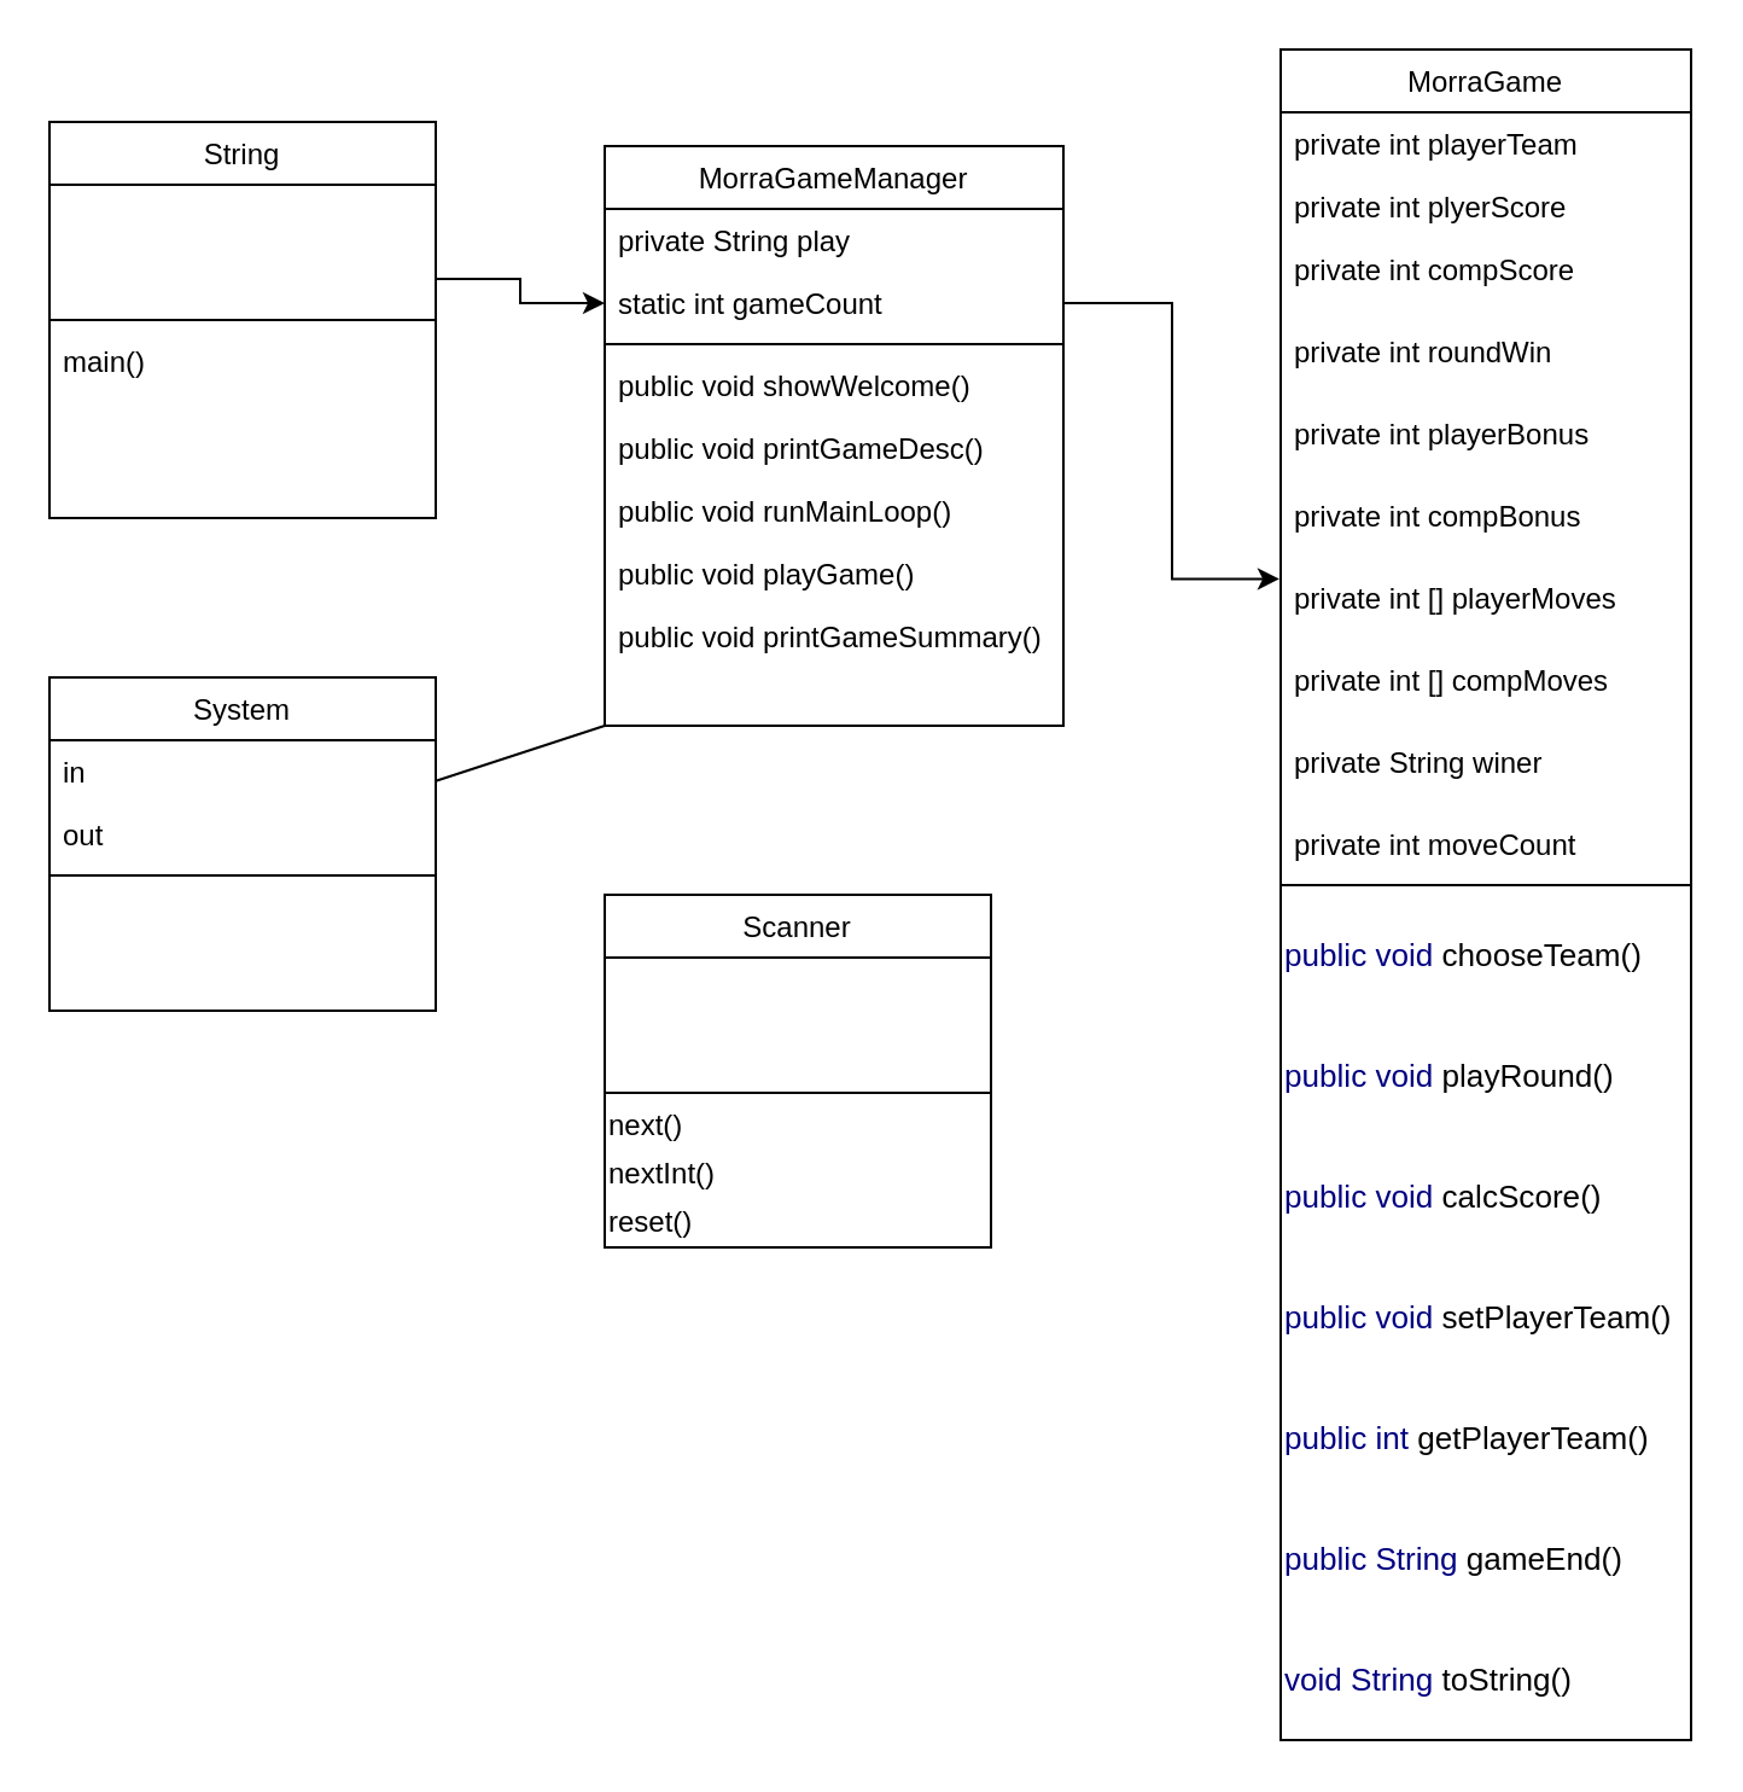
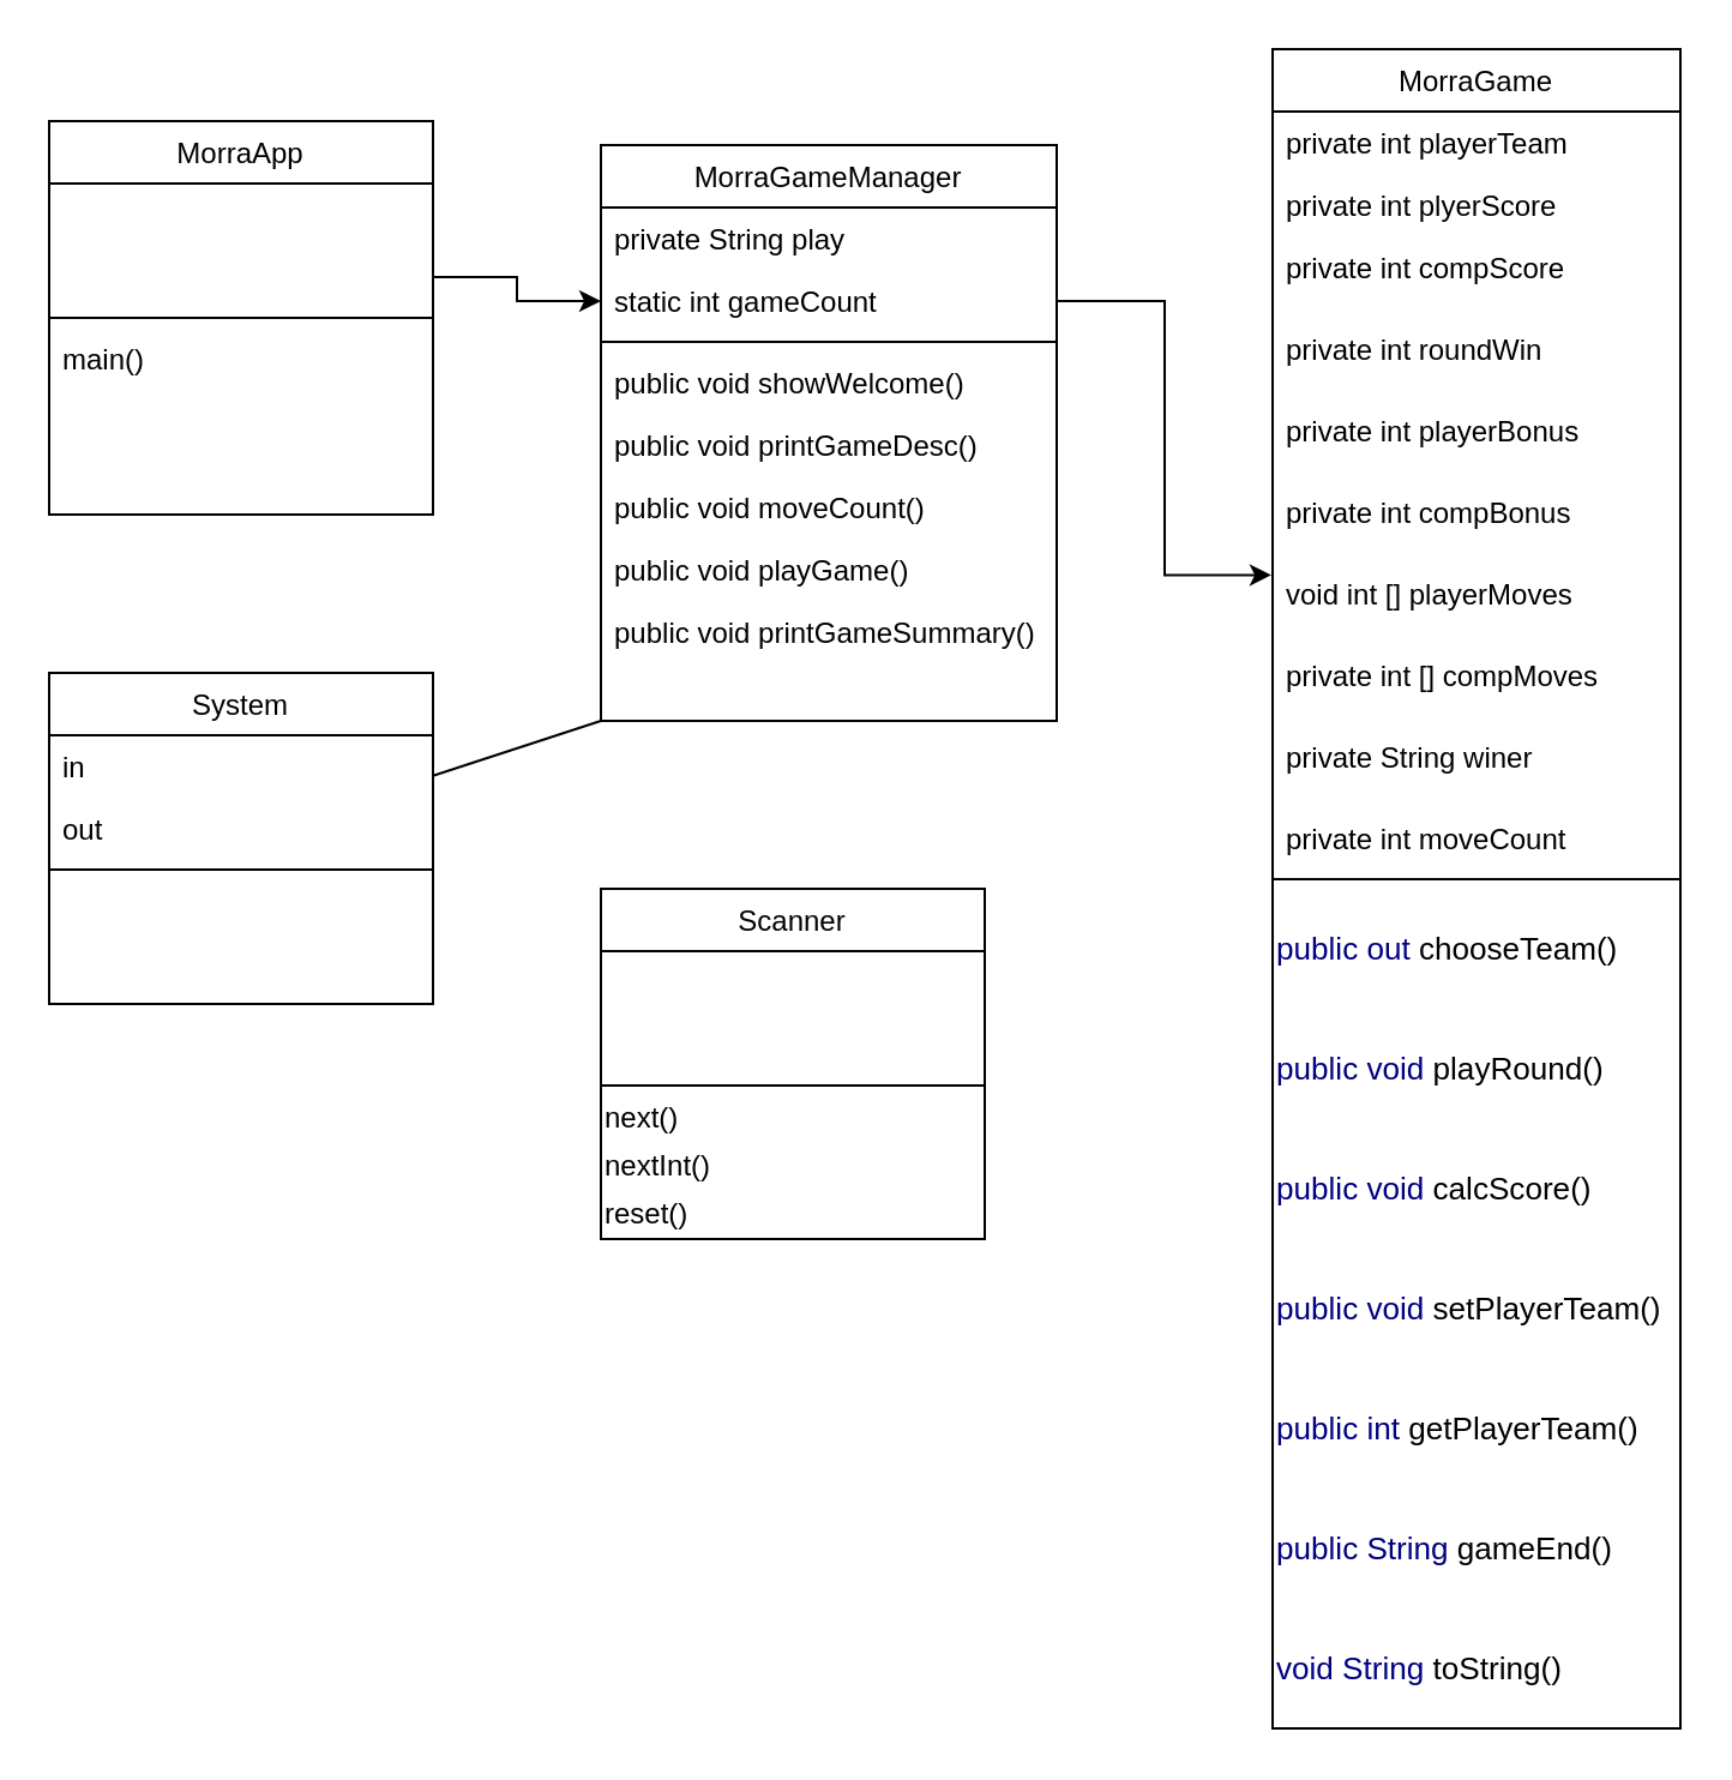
  <mxCell id="0" />
  <mxCell id="1" parent="0" />
- <mxCell id="2" value="String" style="swimlane;fontStyle=0;align=center;verticalAlign=top;childLayout=stackLayout;horizontal=1;startSize=26;horizontalStack=0;resizeParent=1;resizeLast=0;collapsible=1;marginBottom=0;rounded=0;shadow=0;strokeWidth=1;" parent="1" vertex="1"><mxGeometry x="20" y="50" width="160" height="164" as="geometry"><mxRectangle x="230" y="140" width="160" height="26" as="alternateBounds" /></mxGeometry></mxCell>
+ <mxCell id="2" value="MorraApp" style="swimlane;fontStyle=0;align=center;verticalAlign=top;childLayout=stackLayout;horizontal=1;startSize=26;horizontalStack=0;resizeParent=1;resizeLast=0;collapsible=1;marginBottom=0;rounded=0;shadow=0;strokeWidth=1;" parent="1" vertex="1"><mxGeometry x="20" y="50" width="160" height="164" as="geometry"><mxRectangle x="230" y="140" width="160" height="26" as="alternateBounds" /></mxGeometry></mxCell>
  <mxCell id="3" value="private String play" style="text;align=left;verticalAlign=top;spacingLeft=4;spacingRight=4;overflow=hidden;rotatable=0;points=[[0,0.5],[1,0.5]];portConstraint=eastwest;fontColor=#FFFFFF;" parent="2" vertex="1"><mxGeometry y="26" width="160" height="26" as="geometry" /></mxCell>
  <mxCell id="4" value="static int gameCount" style="text;align=left;verticalAlign=top;spacingLeft=4;spacingRight=4;overflow=hidden;rotatable=0;points=[[0,0.5],[1,0.5]];portConstraint=eastwest;rounded=0;shadow=0;html=0;fontColor=#FFFFFF;" parent="2" vertex="1"><mxGeometry y="52" width="160" height="26" as="geometry" /></mxCell>
  <mxCell id="5" value="" style="line;html=1;strokeWidth=1;align=left;verticalAlign=middle;spacingTop=-1;spacingLeft=3;spacingRight=3;rotatable=0;labelPosition=right;points=[];portConstraint=eastwest;" parent="2" vertex="1"><mxGeometry y="78" width="160" height="8" as="geometry" /></mxCell>
  <mxCell id="6" value="main()" style="text;align=left;verticalAlign=top;spacingLeft=4;spacingRight=4;overflow=hidden;rotatable=0;points=[[0,0.5],[1,0.5]];portConstraint=eastwest;" parent="2" vertex="1"><mxGeometry y="86" width="160" height="26" as="geometry" /></mxCell>
  <mxCell id="7" style="edgeStyle=orthogonalEdgeStyle;rounded=0;orthogonalLoop=1;jettySize=auto;html=1;exitX=1;exitY=0.5;exitDx=0;exitDy=0;entryX=0;entryY=0.5;entryDx=0;entryDy=0;fontColor=#FFFFFF;" parent="1" source="4" target="23" edge="1"><mxGeometry relative="1" as="geometry" /></mxCell>
  <mxCell id="8" style="edgeStyle=orthogonalEdgeStyle;rounded=0;orthogonalLoop=1;jettySize=auto;html=1;exitX=1;exitY=0.5;exitDx=0;exitDy=0;entryX=-0.003;entryY=0.153;entryDx=0;entryDy=0;entryPerimeter=0;fontColor=#FFFFFF;" parent="1" source="23" target="37" edge="1"><mxGeometry relative="1" as="geometry" /></mxCell>
  <mxCell id="9" value="System" style="swimlane;fontStyle=0;align=center;verticalAlign=top;childLayout=stackLayout;horizontal=1;startSize=26;horizontalStack=0;resizeParent=1;resizeLast=0;collapsible=1;marginBottom=0;rounded=0;shadow=0;strokeWidth=1;" parent="1" vertex="1"><mxGeometry x="20" y="280" width="160" height="138" as="geometry"><mxRectangle x="230" y="140" width="160" height="26" as="alternateBounds" /></mxGeometry></mxCell>
  <mxCell id="10" value="in" style="text;align=left;verticalAlign=top;spacingLeft=4;spacingRight=4;overflow=hidden;rotatable=0;points=[[0,0.5],[1,0.5]];portConstraint=eastwest;rounded=0;shadow=0;html=0;" parent="9" vertex="1"><mxGeometry y="26" width="160" height="26" as="geometry" /></mxCell>
  <mxCell id="11" value="out" style="text;align=left;verticalAlign=top;spacingLeft=4;spacingRight=4;overflow=hidden;rotatable=0;points=[[0,0.5],[1,0.5]];portConstraint=eastwest;rounded=0;shadow=0;html=0;" parent="9" vertex="1"><mxGeometry y="52" width="160" height="26" as="geometry" /></mxCell>
  <mxCell id="12" value="" style="line;html=1;strokeWidth=1;align=left;verticalAlign=middle;spacingTop=-1;spacingLeft=3;spacingRight=3;rotatable=0;labelPosition=right;points=[];portConstraint=eastwest;" parent="9" vertex="1"><mxGeometry y="78" width="160" height="8" as="geometry" /></mxCell>
  <mxCell id="13" value="" style="endArrow=none;html=1;fontColor=#FFFFFF;exitX=0;exitY=1;exitDx=0;exitDy=0;" parent="1" source="21" target="9" edge="1"><mxGeometry width="50" height="50" relative="1" as="geometry"><mxPoint x="210" y="180" as="sourcePoint" /><mxPoint x="210" y="240" as="targetPoint" /></mxGeometry></mxCell>
  <mxCell id="14" value="Scanner" style="swimlane;fontStyle=0;align=center;verticalAlign=top;childLayout=stackLayout;horizontal=1;startSize=26;horizontalStack=0;resizeParent=1;resizeLast=0;collapsible=1;marginBottom=0;rounded=0;shadow=0;strokeWidth=1;" parent="1" vertex="1"><mxGeometry x="250" y="370" width="160" height="146" as="geometry"><mxRectangle x="640" y="390" width="160" height="26" as="alternateBounds" /></mxGeometry></mxCell>
  <mxCell id="15" value="in" style="text;align=left;verticalAlign=top;spacingLeft=4;spacingRight=4;overflow=hidden;rotatable=0;points=[[0,0.5],[1,0.5]];portConstraint=eastwest;rounded=0;shadow=0;html=0;fontColor=#FFFFFF;" parent="14" vertex="1"><mxGeometry y="26" width="160" height="26" as="geometry" /></mxCell>
  <mxCell id="16" value="out" style="text;align=left;verticalAlign=top;spacingLeft=4;spacingRight=4;overflow=hidden;rotatable=0;points=[[0,0.5],[1,0.5]];portConstraint=eastwest;rounded=0;shadow=0;html=0;fontColor=#FFFFFF;" parent="14" vertex="1"><mxGeometry y="52" width="160" height="26" as="geometry" /></mxCell>
  <mxCell id="17" value="" style="line;html=1;strokeWidth=1;align=left;verticalAlign=middle;spacingTop=-1;spacingLeft=3;spacingRight=3;rotatable=0;labelPosition=right;points=[];portConstraint=eastwest;" parent="14" vertex="1"><mxGeometry y="78" width="160" height="8" as="geometry" /></mxCell>
  <mxCell id="18" value="next()" style="text;html=1;align=left;verticalAlign=middle;resizable=0;points=[];autosize=1;" parent="14" vertex="1"><mxGeometry y="86" width="160" height="20" as="geometry" /></mxCell>
  <mxCell id="19" value="nextInt()" style="text;html=1;align=left;verticalAlign=middle;resizable=0;points=[];autosize=1;" vertex="1" parent="14"><mxGeometry y="106" width="160" height="20" as="geometry" /></mxCell>
  <mxCell id="20" value="reset()" style="text;html=1;align=left;verticalAlign=middle;resizable=0;points=[];autosize=1;" vertex="1" parent="14"><mxGeometry y="126" width="160" height="20" as="geometry" /></mxCell>
  <mxCell id="21" value="MorraGameManager" style="swimlane;fontStyle=0;align=center;verticalAlign=top;childLayout=stackLayout;horizontal=1;startSize=26;horizontalStack=0;resizeParent=1;resizeLast=0;collapsible=1;marginBottom=0;rounded=0;shadow=0;strokeWidth=1;" parent="1" vertex="1"><mxGeometry x="250" y="60" width="190" height="240" as="geometry"><mxRectangle x="360" y="50" width="160" height="26" as="alternateBounds" /></mxGeometry></mxCell>
  <mxCell id="22" value="private String play" style="text;align=left;verticalAlign=top;spacingLeft=4;spacingRight=4;overflow=hidden;rotatable=0;points=[[0,0.5],[1,0.5]];portConstraint=eastwest;" parent="21" vertex="1"><mxGeometry y="26" width="190" height="26" as="geometry" /></mxCell>
  <mxCell id="23" value="static int gameCount" style="text;align=left;verticalAlign=top;spacingLeft=4;spacingRight=4;overflow=hidden;rotatable=0;points=[[0,0.5],[1,0.5]];portConstraint=eastwest;rounded=0;shadow=0;html=0;" parent="21" vertex="1"><mxGeometry y="52" width="190" height="26" as="geometry" /></mxCell>
  <mxCell id="24" value="" style="line;html=1;strokeWidth=1;align=left;verticalAlign=middle;spacingTop=-1;spacingLeft=3;spacingRight=3;rotatable=0;labelPosition=right;points=[];portConstraint=eastwest;" parent="21" vertex="1"><mxGeometry y="78" width="190" height="8" as="geometry" /></mxCell>
  <mxCell id="25" value="public void showWelcome()" style="text;align=left;verticalAlign=top;spacingLeft=4;spacingRight=4;overflow=hidden;rotatable=0;points=[[0,0.5],[1,0.5]];portConstraint=eastwest;" parent="21" vertex="1"><mxGeometry y="86" width="190" height="26" as="geometry" /></mxCell>
  <mxCell id="26" value="public void printGameDesc()" style="text;align=left;verticalAlign=top;spacingLeft=4;spacingRight=4;overflow=hidden;rotatable=0;points=[[0,0.5],[1,0.5]];portConstraint=eastwest;" vertex="1" parent="21"><mxGeometry y="112" width="190" height="26" as="geometry" /></mxCell>
- <mxCell id="27" value="public void runMainLoop()" style="text;align=left;verticalAlign=top;spacingLeft=4;spacingRight=4;overflow=hidden;rotatable=0;points=[[0,0.5],[1,0.5]];portConstraint=eastwest;" vertex="1" parent="21"><mxGeometry y="138" width="190" height="26" as="geometry" /></mxCell>
+ <mxCell id="27" value="public void moveCount()" style="text;align=left;verticalAlign=top;spacingLeft=4;spacingRight=4;overflow=hidden;rotatable=0;points=[[0,0.5],[1,0.5]];portConstraint=eastwest;" vertex="1" parent="21"><mxGeometry y="138" width="190" height="26" as="geometry" /></mxCell>
  <mxCell id="28" value="public void playGame()" style="text;align=left;verticalAlign=top;spacingLeft=4;spacingRight=4;overflow=hidden;rotatable=0;points=[[0,0.5],[1,0.5]];portConstraint=eastwest;" vertex="1" parent="21"><mxGeometry y="164" width="190" height="26" as="geometry" /></mxCell>
  <mxCell id="29" value="public void printGameSummary()" style="text;align=left;verticalAlign=top;spacingLeft=4;spacingRight=4;overflow=hidden;rotatable=0;points=[[0,0.5],[1,0.5]];portConstraint=eastwest;" parent="21" vertex="1"><mxGeometry y="190" width="190" height="40" as="geometry" /></mxCell>
  <mxCell id="30" value="MorraGame" style="swimlane;fontStyle=0;align=center;verticalAlign=top;childLayout=stackLayout;horizontal=1;startSize=26;horizontalStack=0;resizeParent=1;resizeLast=0;collapsible=1;marginBottom=0;rounded=0;shadow=0;strokeWidth=1;" parent="1" vertex="1"><mxGeometry x="530" y="20" width="170" height="700" as="geometry"><mxRectangle x="550" y="140" width="160" height="26" as="alternateBounds" /></mxGeometry></mxCell>
  <mxCell id="31" value="private int playerTeam" style="text;align=left;verticalAlign=top;spacingLeft=4;spacingRight=4;overflow=hidden;rotatable=0;points=[[0,0.5],[1,0.5]];portConstraint=eastwest;" parent="30" vertex="1"><mxGeometry y="26" width="170" height="26" as="geometry" /></mxCell>
  <mxCell id="32" value="private int plyerScore" style="text;align=left;verticalAlign=top;spacingLeft=4;spacingRight=4;overflow=hidden;rotatable=0;points=[[0,0.5],[1,0.5]];portConstraint=eastwest;rounded=0;shadow=0;html=0;" parent="30" vertex="1"><mxGeometry y="52" width="170" height="26" as="geometry" /></mxCell>
  <mxCell id="33" value="private int compScore" style="text;align=left;verticalAlign=top;spacingLeft=4;spacingRight=4;overflow=hidden;rotatable=0;points=[[0,0.5],[1,0.5]];portConstraint=eastwest;rounded=0;shadow=0;html=0;" parent="30" vertex="1"><mxGeometry y="78" width="170" height="34" as="geometry" /></mxCell>
  <mxCell id="34" value="private int roundWin" style="text;align=left;verticalAlign=top;spacingLeft=4;spacingRight=4;overflow=hidden;rotatable=0;points=[[0,0.5],[1,0.5]];portConstraint=eastwest;rounded=0;shadow=0;html=0;" parent="30" vertex="1"><mxGeometry y="112" width="170" height="34" as="geometry" /></mxCell>
  <mxCell id="35" value="private int playerBonus" style="text;align=left;verticalAlign=top;spacingLeft=4;spacingRight=4;overflow=hidden;rotatable=0;points=[[0,0.5],[1,0.5]];portConstraint=eastwest;rounded=0;shadow=0;html=0;" parent="30" vertex="1"><mxGeometry y="146" width="170" height="34" as="geometry" /></mxCell>
  <mxCell id="36" value="private int compBonus" style="text;align=left;verticalAlign=top;spacingLeft=4;spacingRight=4;overflow=hidden;rotatable=0;points=[[0,0.5],[1,0.5]];portConstraint=eastwest;rounded=0;shadow=0;html=0;" parent="30" vertex="1"><mxGeometry y="180" width="170" height="34" as="geometry" /></mxCell>
- <mxCell id="37" value="private int [] playerMoves" style="text;align=left;verticalAlign=top;spacingLeft=4;spacingRight=4;overflow=hidden;rotatable=0;points=[[0,0.5],[1,0.5]];portConstraint=eastwest;rounded=0;shadow=0;html=0;" parent="30" vertex="1"><mxGeometry y="214" width="170" height="34" as="geometry" /></mxCell>
+ <mxCell id="37" value="void int [] playerMoves" style="text;align=left;verticalAlign=top;spacingLeft=4;spacingRight=4;overflow=hidden;rotatable=0;points=[[0,0.5],[1,0.5]];portConstraint=eastwest;rounded=0;shadow=0;html=0;" parent="30" vertex="1"><mxGeometry y="214" width="170" height="34" as="geometry" /></mxCell>
  <mxCell id="38" value="private int [] compMoves" style="text;align=left;verticalAlign=top;spacingLeft=4;spacingRight=4;overflow=hidden;rotatable=0;points=[[0,0.5],[1,0.5]];portConstraint=eastwest;rounded=0;shadow=0;html=0;" parent="30" vertex="1"><mxGeometry y="248" width="170" height="34" as="geometry" /></mxCell>
  <mxCell id="39" value="private String winer" style="text;align=left;verticalAlign=top;spacingLeft=4;spacingRight=4;overflow=hidden;rotatable=0;points=[[0,0.5],[1,0.5]];portConstraint=eastwest;rounded=0;shadow=0;html=0;" parent="30" vertex="1"><mxGeometry y="282" width="170" height="34" as="geometry" /></mxCell>
  <mxCell id="40" value="private int moveCount" style="text;align=left;verticalAlign=top;spacingLeft=4;spacingRight=4;overflow=hidden;rotatable=0;points=[[0,0.5],[1,0.5]];portConstraint=eastwest;rounded=0;shadow=0;html=0;" parent="30" vertex="1"><mxGeometry y="316" width="170" height="26" as="geometry" /></mxCell>
  <mxCell id="41" value="" style="line;html=1;strokeWidth=1;align=left;verticalAlign=middle;spacingTop=-1;spacingLeft=3;spacingRight=3;rotatable=0;labelPosition=right;points=[];portConstraint=eastwest;" parent="30" vertex="1"><mxGeometry y="342" width="170" height="8" as="geometry" /></mxCell>
- <mxCell id="42" value="&lt;pre style=&quot;background-color: rgb(255 , 255 , 255) ; color: rgb(0 , 0 , 0) ; font-size: 9.8pt&quot;&gt;&lt;font face=&quot;Helvetica&quot;&gt;&lt;span style=&quot;color: rgb(0 , 0 , 128)&quot;&gt;public void &lt;/span&gt;chooseTeam()&lt;/font&gt;&lt;/pre&gt;" style="text;html=1;align=left;verticalAlign=middle;resizable=0;points=[];autosize=1;fontColor=#FFFFFF;" parent="30" vertex="1"><mxGeometry y="350" width="170" height="50" as="geometry" /></mxCell>
+ <mxCell id="42" value="&lt;pre style=&quot;background-color: rgb(255 , 255 , 255) ; color: rgb(0 , 0 , 0) ; font-size: 9.8pt&quot;&gt;&lt;font face=&quot;Helvetica&quot;&gt;&lt;span style=&quot;color: rgb(0 , 0 , 128)&quot;&gt;public out &lt;/span&gt;chooseTeam()&lt;/font&gt;&lt;/pre&gt;" style="text;html=1;align=left;verticalAlign=middle;resizable=0;points=[];autosize=1;fontColor=#FFFFFF;" parent="30" vertex="1"><mxGeometry y="350" width="170" height="50" as="geometry" /></mxCell>
  <mxCell id="43" value="&lt;pre style=&quot;background-color: rgb(255 , 255 , 255) ; color: rgb(0 , 0 , 0) ; font-size: 9.8pt&quot;&gt;&lt;pre style=&quot;font-size: 9.8pt&quot;&gt;&lt;font face=&quot;Helvetica&quot;&gt;&lt;span style=&quot;color: rgb(0 , 0 , 128)&quot;&gt;public void &lt;/span&gt;playRound()&lt;/font&gt;&lt;/pre&gt;&lt;/pre&gt;" style="text;html=1;align=left;verticalAlign=middle;resizable=0;points=[];autosize=1;fontColor=#FFFFFF;" parent="30" vertex="1"><mxGeometry y="400" width="170" height="50" as="geometry" /></mxCell>
  <mxCell id="44" value="&lt;pre style=&quot;background-color: rgb(255 , 255 , 255) ; color: rgb(0 , 0 , 0) ; font-size: 9.8pt&quot;&gt;&lt;pre style=&quot;font-size: 9.8pt&quot;&gt;&lt;font face=&quot;Helvetica&quot;&gt;&lt;span style=&quot;color: rgb(0 , 0 , 128)&quot;&gt;public void &lt;/span&gt;calcScore()&lt;/font&gt;&lt;/pre&gt;&lt;/pre&gt;" style="text;html=1;align=left;verticalAlign=middle;resizable=0;points=[];autosize=1;fontColor=#FFFFFF;" parent="30" vertex="1"><mxGeometry y="450" width="170" height="50" as="geometry" /></mxCell>
  <mxCell id="45" value="&lt;pre style=&quot;background-color: rgb(255 , 255 , 255) ; color: rgb(0 , 0 , 0) ; font-size: 9.8pt&quot;&gt;&lt;pre style=&quot;font-size: 9.8pt&quot;&gt;&lt;font face=&quot;Helvetica&quot;&gt;&lt;span style=&quot;color: rgb(0 , 0 , 128)&quot;&gt;public void &lt;/span&gt;setPlayerTeam()&lt;/font&gt;&lt;/pre&gt;&lt;/pre&gt;" style="text;html=1;align=left;verticalAlign=middle;resizable=0;points=[];autosize=1;fontColor=#FFFFFF;" parent="30" vertex="1"><mxGeometry y="500" width="170" height="50" as="geometry" /></mxCell>
  <mxCell id="46" value="&lt;pre style=&quot;background-color: rgb(255 , 255 , 255) ; color: rgb(0 , 0 , 0) ; font-size: 9.8pt&quot;&gt;&lt;font face=&quot;Helvetica&quot;&gt;&lt;span style=&quot;color: rgb(0 , 0 , 128)&quot;&gt;public int &lt;/span&gt;getPlayerTeam()&lt;/font&gt;&lt;/pre&gt;" style="text;html=1;align=left;verticalAlign=middle;resizable=0;points=[];autosize=1;fontColor=#FFFFFF;" parent="30" vertex="1"><mxGeometry y="550" width="170" height="50" as="geometry" /></mxCell>
  <mxCell id="47" value="&lt;pre style=&quot;background-color: rgb(255 , 255 , 255) ; color: rgb(0 , 0 , 0) ; font-size: 9.8pt&quot;&gt;&lt;font face=&quot;Helvetica&quot;&gt;&lt;span style=&quot;color: rgb(0 , 0 , 128)&quot;&gt;public String &lt;/span&gt;gameEnd()&lt;/font&gt;&lt;/pre&gt;" style="text;html=1;align=left;verticalAlign=middle;resizable=0;points=[];autosize=1;fontColor=#FFFFFF;" parent="30" vertex="1"><mxGeometry y="600" width="170" height="50" as="geometry" /></mxCell>
  <mxCell id="48" value="&lt;pre style=&quot;background-color: rgb(255 , 255 , 255) ; color: rgb(0 , 0 , 0) ; font-size: 9.8pt&quot;&gt;&lt;font face=&quot;Helvetica&quot;&gt;&lt;span style=&quot;color: rgb(0 , 0 , 128)&quot;&gt;void String &lt;/span&gt;toString()&lt;/font&gt;&lt;/pre&gt;" style="text;html=1;align=left;verticalAlign=middle;resizable=0;points=[];autosize=1;fontColor=#FFFFFF;" parent="30" vertex="1"><mxGeometry y="650" width="170" height="50" as="geometry" /></mxCell>
